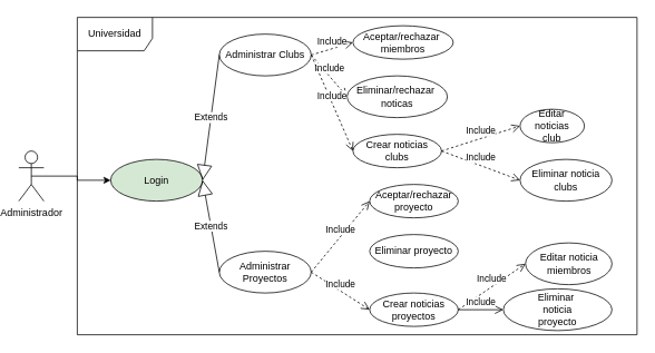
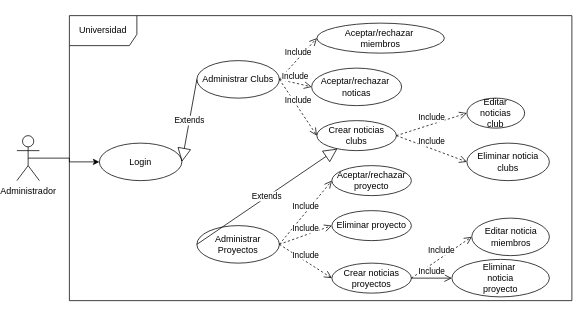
  <mxCell id="0" />
  <mxCell id="1" parent="0" />
  <mxCell id="2" value="Universidad" style="shape=umlFrame;whiteSpace=wrap;html=1;width=90;height=40;" vertex="1" parent="1"><mxGeometry x="90" y="20" width="670" height="380" as="geometry" /></mxCell>
  <mxCell id="3" style="edgeStyle=orthogonalEdgeStyle;rounded=0;orthogonalLoop=1;jettySize=auto;html=1;exitX=0.5;exitY=0.5;exitDx=0;exitDy=0;exitPerimeter=0;" edge="1" parent="1" source="4" target="5"><mxGeometry relative="1" as="geometry" /></mxCell>
  <mxCell id="4" value="Administrador" style="shape=umlActor;verticalLabelPosition=bottom;verticalAlign=top;html=1;" vertex="1" parent="1"><mxGeometry x="20" y="180" width="30" height="60" as="geometry" /></mxCell>
- <mxCell id="5" value="Login" style="ellipse;whiteSpace=wrap;html=1;fillColor=#d5e8d4;" vertex="1" parent="1"><mxGeometry x="130" y="190" width="110" height="50" as="geometry" /></mxCell>
- <mxCell id="6" value="Administrar Clubs" style="ellipse;whiteSpace=wrap;html=1;" vertex="1" parent="1"><mxGeometry x="260" y="40" width="110" height="50" as="geometry" /></mxCell>
+ <mxCell id="5" value="Login" style="ellipse;whiteSpace=wrap;html=1;" vertex="1" parent="1"><mxGeometry x="130" y="190" width="110" height="50" as="geometry" /></mxCell>
+ <mxCell id="6" value="Administrar Clubs" style="ellipse;whiteSpace=wrap;html=1;" vertex="1" parent="1"><mxGeometry x="260" y="80" width="110" height="50" as="geometry" /></mxCell>
  <mxCell id="7" value="Administrar Proyectos" style="ellipse;whiteSpace=wrap;html=1;" vertex="1" parent="1"><mxGeometry x="260" y="300" width="110" height="50" as="geometry" /></mxCell>
- <mxCell id="8" value="Aceptar/rechazar&amp;nbsp;&lt;br&gt;miembros" style="ellipse;whiteSpace=wrap;html=1;" vertex="1" parent="1"><mxGeometry x="420" y="30" width="120" height="40" as="geometry" /></mxCell>
- <mxCell id="9" value="Eliminar/rechazar&amp;nbsp;&lt;br&gt;noticas" style="ellipse;whiteSpace=wrap;html=1;" vertex="1" parent="1"><mxGeometry x="413" y="90" width="120" height="50" as="geometry" /></mxCell>
+ <mxCell id="8" value="Aceptar/rechazar&amp;nbsp;&lt;br&gt;miembros" style="ellipse;whiteSpace=wrap;html=1;" vertex="1" parent="1"><mxGeometry x="420" y="30" width="170" height="40" as="geometry" /></mxCell>
+ <mxCell id="9" value="Aceptar/rechazar&amp;nbsp;&lt;br&gt;noticas" style="ellipse;whiteSpace=wrap;html=1;" vertex="1" parent="1"><mxGeometry x="413" y="90" width="120" height="50" as="geometry" /></mxCell>
  <mxCell id="10" value="Crear noticias&lt;br&gt;clubs" style="ellipse;whiteSpace=wrap;html=1;" vertex="1" parent="1"><mxGeometry x="420" y="160" width="106" height="40" as="geometry" /></mxCell>
  <mxCell id="11" value="Extends" style="endArrow=block;endSize=16;endFill=0;html=1;rounded=0;exitX=0;exitY=0.5;exitDx=0;exitDy=0;entryX=1;entryY=0.5;entryDx=0;entryDy=0;" edge="1" parent="1" source="6" target="5"><mxGeometry width="160" relative="1" as="geometry"><mxPoint x="460" y="220" as="sourcePoint" /><mxPoint x="300" y="220" as="targetPoint" /></mxGeometry></mxCell>
- <mxCell id="12" value="Extends" style="endArrow=block;endSize=16;endFill=0;html=1;rounded=0;exitX=0;exitY=0.5;exitDx=0;exitDy=0;entryX=1;entryY=0.5;entryDx=0;entryDy=0;" edge="1" parent="1" source="7" target="5"><mxGeometry width="160" relative="1" as="geometry"><mxPoint x="250" y="200" as="sourcePoint" /><mxPoint x="230" y="310" as="targetPoint" /></mxGeometry></mxCell>
+ <mxCell id="12" value="Extends" style="endArrow=block;endSize=16;endFill=0;html=1;rounded=0;exitX=0;exitY=0.5;exitDx=0;exitDy=0;" edge="1" parent="1" source="7" target="10"><mxGeometry width="160" relative="1" as="geometry"><mxPoint x="250" y="200" as="sourcePoint" /><mxPoint x="230" y="310" as="targetPoint" /></mxGeometry></mxCell>
  <mxCell id="13" value="Include" style="html=1;verticalAlign=bottom;endArrow=open;dashed=1;endSize=8;rounded=0;exitX=1;exitY=0.5;exitDx=0;exitDy=0;entryX=0;entryY=0.5;entryDx=0;entryDy=0;" edge="1" parent="1" source="6" target="8"><mxGeometry relative="1" as="geometry"><mxPoint x="340" y="220" as="sourcePoint" /><mxPoint x="420" y="220" as="targetPoint" /></mxGeometry></mxCell>
  <mxCell id="14" value="Include" style="html=1;verticalAlign=bottom;endArrow=open;dashed=1;endSize=8;rounded=0;exitX=1;exitY=0.5;exitDx=0;exitDy=0;entryX=0;entryY=0.5;entryDx=0;entryDy=0;" edge="1" parent="1" source="6" target="9"><mxGeometry relative="1" as="geometry"><mxPoint x="380" y="115" as="sourcePoint" /><mxPoint x="450" y="60" as="targetPoint" /></mxGeometry></mxCell>
  <mxCell id="15" value="Include" style="html=1;verticalAlign=bottom;endArrow=open;dashed=1;endSize=8;rounded=0;exitX=1;exitY=0.5;exitDx=0;exitDy=0;entryX=0;entryY=0.5;entryDx=0;entryDy=0;" edge="1" parent="1" source="6" target="10"><mxGeometry relative="1" as="geometry"><mxPoint x="380" y="115" as="sourcePoint" /><mxPoint x="450" y="115" as="targetPoint" /></mxGeometry></mxCell>
  <mxCell id="16" value="Aceptar/rechazar&lt;br&gt;proyecto" style="ellipse;whiteSpace=wrap;html=1;" vertex="1" parent="1"><mxGeometry x="440" y="220" width="106" height="40" as="geometry" /></mxCell>
  <mxCell id="17" value="Eliminar proyecto" style="ellipse;whiteSpace=wrap;html=1;" vertex="1" parent="1"><mxGeometry x="440" y="280" width="106" height="40" as="geometry" /></mxCell>
  <mxCell id="18" value="Crear noticias&lt;br&gt;proyectos" style="ellipse;whiteSpace=wrap;html=1;" vertex="1" parent="1"><mxGeometry x="440" y="350" width="106" height="40" as="geometry" /></mxCell>
  <mxCell id="19" value="Editar noticias&lt;br&gt;club" style="ellipse;whiteSpace=wrap;html=1;" vertex="1" parent="1"><mxGeometry x="620" y="130" width="77" height="40" as="geometry" /></mxCell>
  <mxCell id="20" value="Eliminar noticia&lt;br&gt;clubs" style="ellipse;whiteSpace=wrap;html=1;" vertex="1" parent="1"><mxGeometry x="620" y="190" width="110" height="50" as="geometry" /></mxCell>
  <mxCell id="21" value="Include" style="html=1;verticalAlign=bottom;endArrow=open;dashed=1;endSize=8;rounded=0;exitX=1;exitY=0.5;exitDx=0;exitDy=0;entryX=0;entryY=0.5;entryDx=0;entryDy=0;" edge="1" parent="1" source="10" target="19"><mxGeometry relative="1" as="geometry"><mxPoint x="550" y="125" as="sourcePoint" /><mxPoint x="600" y="200" as="targetPoint" /></mxGeometry></mxCell>
  <mxCell id="22" value="Include" style="html=1;verticalAlign=bottom;endArrow=open;dashed=1;endSize=8;rounded=0;exitX=1;exitY=0.5;exitDx=0;exitDy=0;entryX=0;entryY=0.5;entryDx=0;entryDy=0;" edge="1" parent="1" source="10" target="20"><mxGeometry relative="1" as="geometry"><mxPoint x="536" y="190" as="sourcePoint" /><mxPoint x="650" y="160" as="targetPoint" /></mxGeometry></mxCell>
  <mxCell id="23" value="Include" style="html=1;verticalAlign=bottom;endArrow=open;dashed=1;endSize=8;rounded=0;exitX=1;exitY=0.5;exitDx=0;exitDy=0;entryX=0;entryY=0.5;entryDx=0;entryDy=0;" edge="1" parent="1" source="7" target="16"><mxGeometry relative="1" as="geometry"><mxPoint x="319" y="250" as="sourcePoint" /><mxPoint x="413" y="280" as="targetPoint" /></mxGeometry></mxCell>
+ <mxCell id="24" value="Include" style="html=1;verticalAlign=bottom;endArrow=open;dashed=1;endSize=8;rounded=0;exitX=1;exitY=0.5;exitDx=0;exitDy=0;entryX=0;entryY=0.5;entryDx=0;entryDy=0;" edge="1" parent="1" source="7" target="17"><mxGeometry relative="1" as="geometry"><mxPoint x="380" y="335" as="sourcePoint" /><mxPoint x="450" y="250" as="targetPoint" /></mxGeometry></mxCell>
  <mxCell id="25" value="Include" style="html=1;verticalAlign=bottom;endArrow=open;dashed=1;endSize=8;rounded=0;exitX=1;exitY=0.5;exitDx=0;exitDy=0;entryX=0;entryY=0.5;entryDx=0;entryDy=0;" edge="1" parent="1" source="7" target="18"><mxGeometry relative="1" as="geometry"><mxPoint x="380" y="335" as="sourcePoint" /><mxPoint x="450" y="310" as="targetPoint" /></mxGeometry></mxCell>
  <mxCell id="26" value="Eliminar&amp;nbsp;&lt;br&gt;noticia&lt;br&gt;proyecto" style="ellipse;whiteSpace=wrap;html=1;" vertex="1" parent="1"><mxGeometry x="600" y="345" width="130" height="50" as="geometry" /></mxCell>
  <mxCell id="27" value="Editar noticia&lt;br&gt;miembros" style="ellipse;whiteSpace=wrap;html=1;" vertex="1" parent="1"><mxGeometry x="626.5" y="290" width="103.5" height="50" as="geometry" /></mxCell>
  <mxCell id="28" value="Include" style="html=1;verticalAlign=bottom;endArrow=open;dashed=1;endSize=8;rounded=0;exitX=1;exitY=0.5;exitDx=0;exitDy=0;entryX=0;entryY=0.5;entryDx=0;entryDy=0;" edge="1" parent="1" source="18" target="27"><mxGeometry relative="1" as="geometry"><mxPoint x="532.5" y="290" as="sourcePoint" /><mxPoint x="626.5" y="320" as="targetPoint" /></mxGeometry></mxCell>
  <mxCell id="29" value="Include" style="html=1;verticalAlign=bottom;endArrow=open;dashed=0;endSize=8;rounded=0;exitX=1;exitY=0.5;exitDx=0;exitDy=0;entryX=0;entryY=0.5;entryDx=0;entryDy=0;" edge="1" parent="1" source="18" target="26"><mxGeometry relative="1" as="geometry"><mxPoint x="556" y="380" as="sourcePoint" /><mxPoint x="636.5" y="320" as="targetPoint" /></mxGeometry></mxCell>
